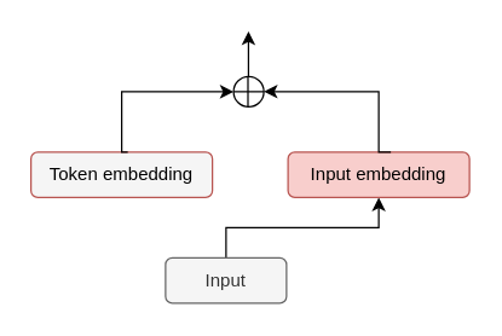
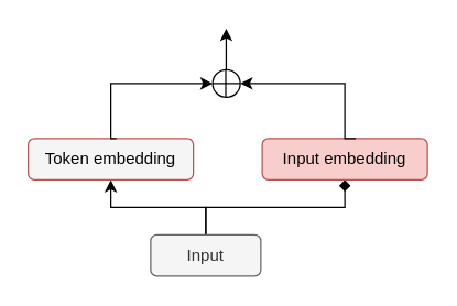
  <mxCell id="0" />
  <mxCell id="1" parent="0" />
- <mxCell id="3" style="edgeStyle=orthogonalEdgeStyle;rounded=0;orthogonalLoop=1;jettySize=auto;html=1;exitX=0.5;exitY=0;exitDx=0;exitDy=0;entryX=0.5;entryY=1;entryDx=0;entryDy=0;" edge="1" parent="1" source="4" target="6"><mxGeometry relative="1" as="geometry" /></mxCell>
+ <mxCell id="2" style="edgeStyle=orthogonalEdgeStyle;rounded=0;orthogonalLoop=1;jettySize=auto;html=1;exitX=0.5;exitY=0;exitDx=0;exitDy=0;entryX=0.5;entryY=1;entryDx=0;entryDy=0;" edge="1" parent="1" source="4" target="5"><mxGeometry relative="1" as="geometry" /></mxCell>
+ <mxCell id="3" style="edgeStyle=orthogonalEdgeStyle;rounded=0;orthogonalLoop=1;jettySize=auto;html=1;exitX=0.5;exitY=0;exitDx=0;exitDy=0;entryX=0.5;entryY=1;entryDx=0;entryDy=0;endArrow=diamond;" edge="1" parent="1" source="4" target="6"><mxGeometry relative="1" as="geometry" /></mxCell>
  <mxCell id="4" value="Input" style="rounded=1;whiteSpace=wrap;html=1;fillColor=#f5f5f5;fontColor=#333333;strokeColor=#666666;" vertex="1" parent="1"><mxGeometry x="109" y="170" width="80" height="30" as="geometry" /></mxCell>
  <mxCell id="5" value="Token embedding" style="rounded=1;whiteSpace=wrap;html=1;fillColor=#f5f5f5;strokeColor=#b85450;" vertex="1" parent="1"><mxGeometry x="20" y="100" width="120" height="30" as="geometry" /></mxCell>
  <mxCell id="6" value="Input embedding" style="rounded=1;whiteSpace=wrap;html=1;fillColor=#f8cecc;strokeColor=#b85450;" vertex="1" parent="1"><mxGeometry x="190" y="100" width="120" height="30" as="geometry" /></mxCell>
  <mxCell id="7" value="" style="ellipse;whiteSpace=wrap;html=1;aspect=fixed;" vertex="1" parent="1"><mxGeometry x="154" y="50" width="20" height="20" as="geometry" /></mxCell>
  <mxCell id="8" value="" style="group" vertex="1" connectable="0" parent="1"><mxGeometry x="154" y="50" width="20" height="20" as="geometry" /></mxCell>
  <mxCell id="9" value="" style="endArrow=none;html=1;rounded=0;" edge="1" parent="8"><mxGeometry width="50" height="50" relative="1" as="geometry"><mxPoint y="10" as="sourcePoint" /><mxPoint x="20" y="10" as="targetPoint" /></mxGeometry></mxCell>
  <mxCell id="10" value="" style="endArrow=none;html=1;rounded=0;" edge="1" parent="8"><mxGeometry width="50" height="50" relative="1" as="geometry"><mxPoint x="9.5" as="sourcePoint" /><mxPoint x="9.5" y="20" as="targetPoint" /></mxGeometry></mxCell>
  <mxCell id="11" value="" style="endArrow=classic;html=1;rounded=0;exitX=0.5;exitY=0;exitDx=0;exitDy=0;edgeStyle=orthogonalEdgeStyle;" edge="1" parent="1"><mxGeometry width="50" height="50" relative="1" as="geometry"><mxPoint x="84" y="100" as="sourcePoint" /><mxPoint x="154" y="60" as="targetPoint" /><Array as="points"><mxPoint x="80" y="100" /><mxPoint x="80" y="60" /></Array></mxGeometry></mxCell>
  <mxCell id="12" value="" style="endArrow=classic;html=1;rounded=0;exitX=0.5;exitY=0;exitDx=0;exitDy=0;edgeStyle=orthogonalEdgeStyle;" edge="1" parent="1"><mxGeometry width="50" height="50" relative="1" as="geometry"><mxPoint x="258" y="99.96" as="sourcePoint" /><mxPoint x="174" y="59.98" as="targetPoint" /><Array as="points"><mxPoint x="250" y="100" /><mxPoint x="250" y="60" /></Array></mxGeometry></mxCell>
  <mxCell id="13" value="" style="endArrow=classic;html=1;rounded=0;" edge="1" parent="1"><mxGeometry width="50" height="50" relative="1" as="geometry"><mxPoint x="163.84" y="50" as="sourcePoint" /><mxPoint x="163.84" y="20" as="targetPoint" /></mxGeometry></mxCell>
